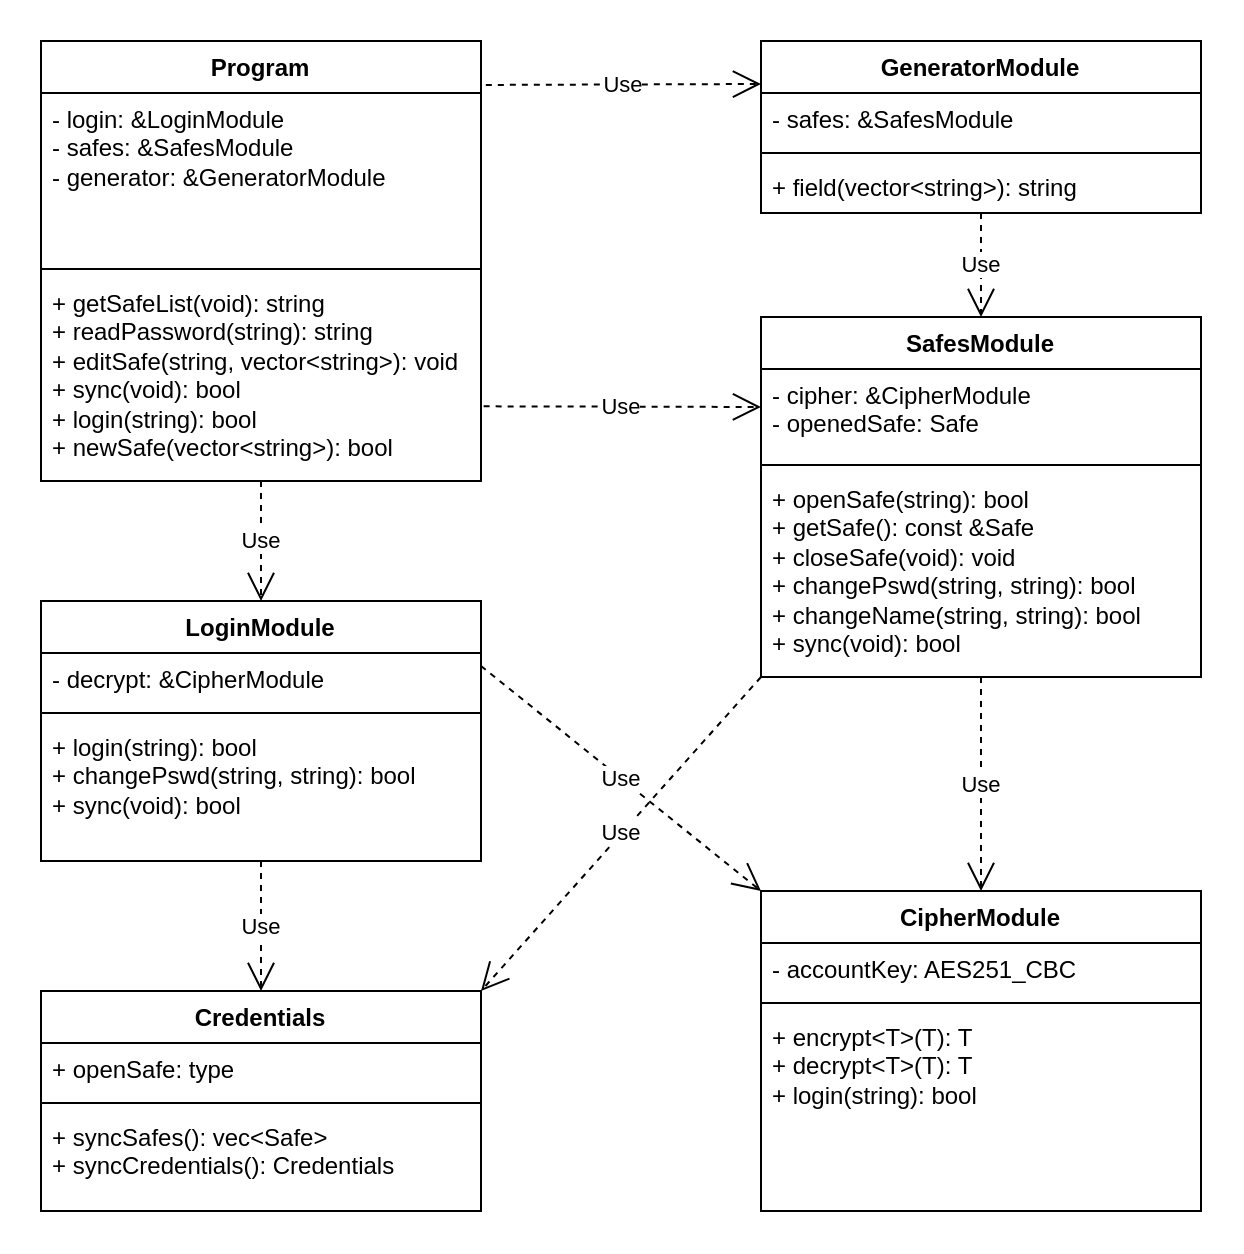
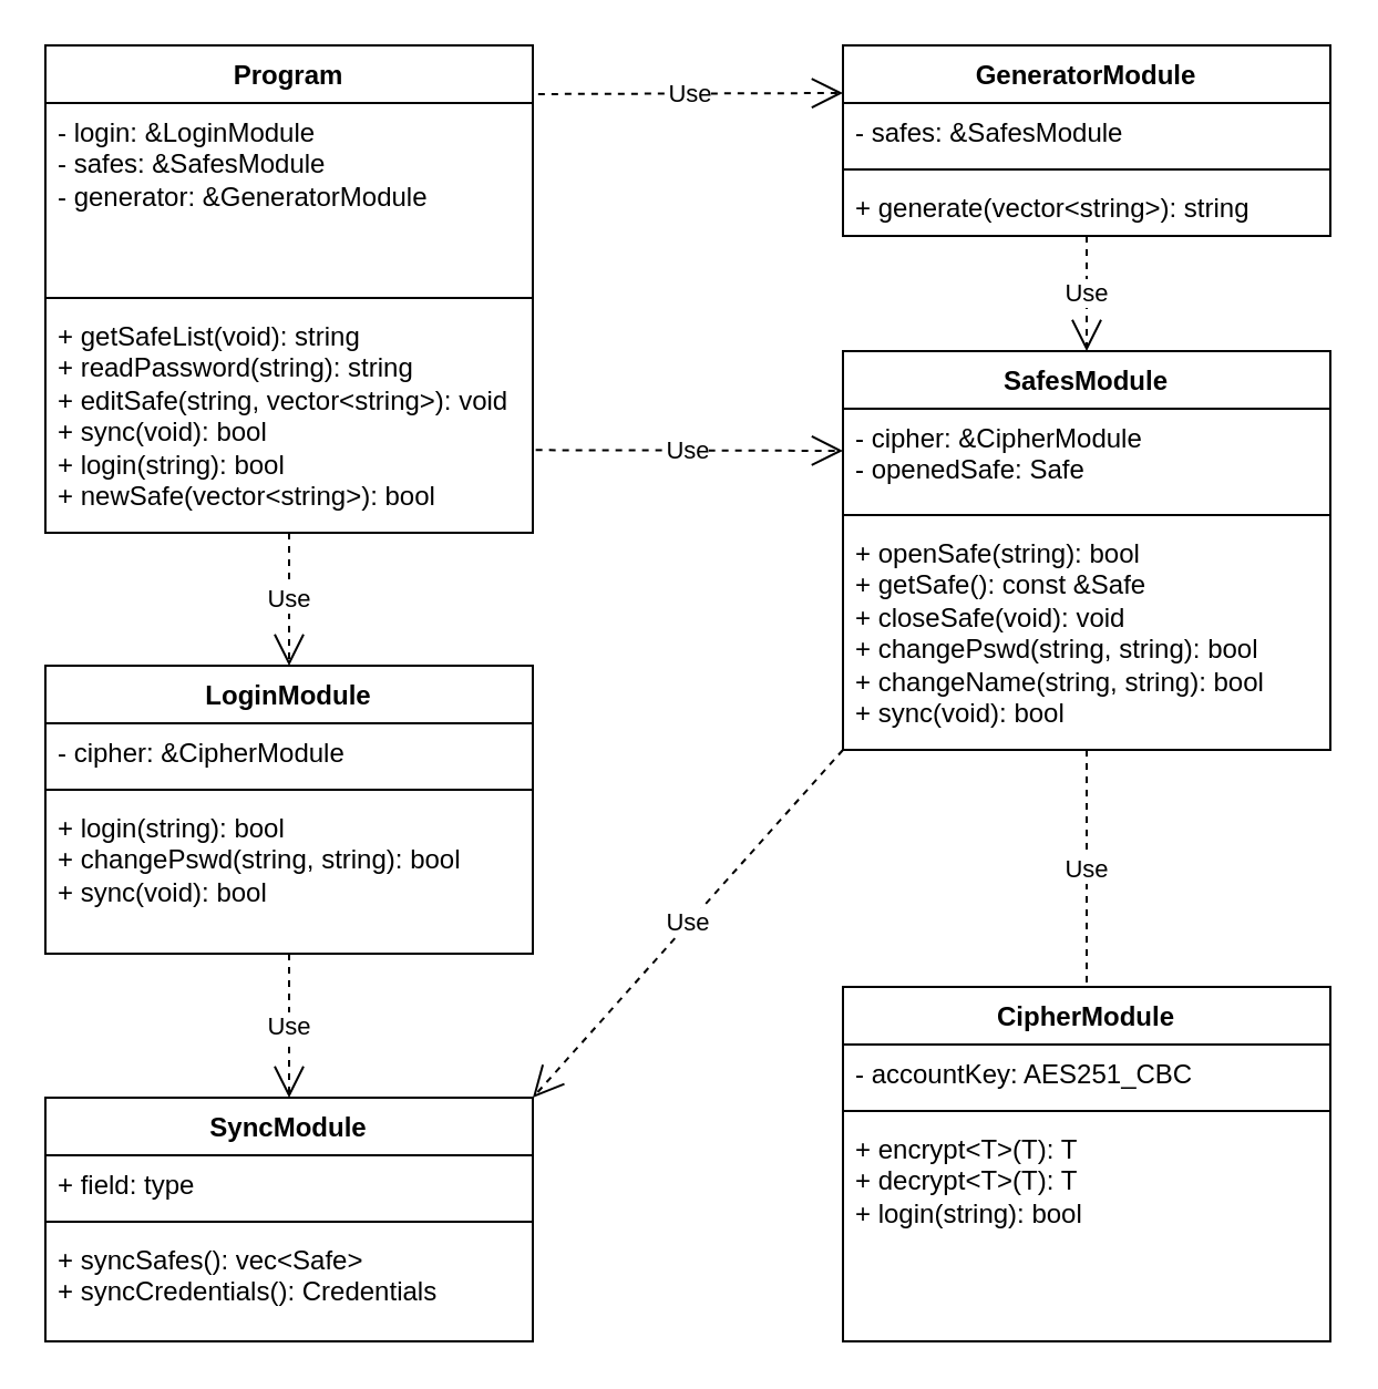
  <mxCell id="0" />
  <mxCell id="1" parent="0" />
  <mxCell id="2" value="Program" style="swimlane;fontStyle=1;align=center;verticalAlign=top;childLayout=stackLayout;horizontal=1;startSize=26;horizontalStack=0;resizeParent=1;resizeParentMax=0;resizeLast=0;collapsible=1;marginBottom=0;whiteSpace=wrap;html=1;" parent="1" vertex="1"><mxGeometry x="20" y="20" width="220" height="220" as="geometry" /></mxCell>
  <mxCell id="3" value="&lt;div&gt;- login: &amp;amp;LoginModule&lt;/div&gt;&lt;div&gt;- safes: &amp;amp;SafesModule&lt;/div&gt;&lt;div&gt;- generator: &amp;amp;GeneratorModule&lt;/div&gt;" style="text;strokeColor=none;fillColor=none;align=left;verticalAlign=top;spacingLeft=4;spacingRight=4;overflow=hidden;rotatable=0;points=[[0,0.5],[1,0.5]];portConstraint=eastwest;whiteSpace=wrap;html=1;" parent="2" vertex="1"><mxGeometry y="26" width="220" height="84" as="geometry" /></mxCell>
  <mxCell id="4" value="" style="line;strokeWidth=1;fillColor=none;align=left;verticalAlign=middle;spacingTop=-1;spacingLeft=3;spacingRight=3;rotatable=0;labelPosition=right;points=[];portConstraint=eastwest;strokeColor=inherit;" parent="2" vertex="1"><mxGeometry y="110" width="220" height="8" as="geometry" /></mxCell>
  <mxCell id="5" value="&lt;div&gt;+ getSafeList(void): string&lt;br&gt;&lt;/div&gt;&lt;div&gt;+ readPassword(string): string&lt;br&gt;&lt;/div&gt;&lt;div&gt;+ editSafe(string, vector&amp;lt;string&amp;gt;): void&lt;br&gt;&lt;/div&gt;&lt;div&gt;+ sync(void): bool&lt;/div&gt;&lt;div&gt;+ login(string): bool&lt;br&gt;&lt;/div&gt;&lt;div&gt;+ newSafe(vector&amp;lt;string&amp;gt;): bool&lt;br&gt;&lt;/div&gt;" style="text;strokeColor=none;fillColor=none;align=left;verticalAlign=top;spacingLeft=4;spacingRight=4;overflow=hidden;rotatable=0;points=[[0,0.5],[1,0.5]];portConstraint=eastwest;whiteSpace=wrap;html=1;" parent="2" vertex="1"><mxGeometry y="118" width="220" height="102" as="geometry" /></mxCell>
  <mxCell id="6" value="GeneratorModule" style="swimlane;fontStyle=1;align=center;verticalAlign=top;childLayout=stackLayout;horizontal=1;startSize=26;horizontalStack=0;resizeParent=1;resizeParentMax=0;resizeLast=0;collapsible=1;marginBottom=0;whiteSpace=wrap;html=1;" parent="1" vertex="1"><mxGeometry x="380" y="20" width="220" height="86" as="geometry" /></mxCell>
  <mxCell id="7" value="- safes: &amp;amp;SafesModule" style="text;strokeColor=none;fillColor=none;align=left;verticalAlign=top;spacingLeft=4;spacingRight=4;overflow=hidden;rotatable=0;points=[[0,0.5],[1,0.5]];portConstraint=eastwest;whiteSpace=wrap;html=1;" parent="6" vertex="1"><mxGeometry y="26" width="220" height="26" as="geometry" /></mxCell>
  <mxCell id="8" value="" style="line;strokeWidth=1;fillColor=none;align=left;verticalAlign=middle;spacingTop=-1;spacingLeft=3;spacingRight=3;rotatable=0;labelPosition=right;points=[];portConstraint=eastwest;strokeColor=inherit;" parent="6" vertex="1"><mxGeometry y="52" width="220" height="8" as="geometry" /></mxCell>
- <mxCell id="9" value="+ field(vector&amp;lt;string&amp;gt;): string" style="text;strokeColor=none;fillColor=none;align=left;verticalAlign=top;spacingLeft=4;spacingRight=4;overflow=hidden;rotatable=0;points=[[0,0.5],[1,0.5]];portConstraint=eastwest;whiteSpace=wrap;html=1;" parent="6" vertex="1"><mxGeometry y="60" width="220" height="26" as="geometry" /></mxCell>
+ <mxCell id="9" value="+ generate(vector&amp;lt;string&amp;gt;): string" style="text;strokeColor=none;fillColor=none;align=left;verticalAlign=top;spacingLeft=4;spacingRight=4;overflow=hidden;rotatable=0;points=[[0,0.5],[1,0.5]];portConstraint=eastwest;whiteSpace=wrap;html=1;" parent="6" vertex="1"><mxGeometry y="60" width="220" height="26" as="geometry" /></mxCell>
  <mxCell id="10" value="SafesModule" style="swimlane;fontStyle=1;align=center;verticalAlign=top;childLayout=stackLayout;horizontal=1;startSize=26;horizontalStack=0;resizeParent=1;resizeParentMax=0;resizeLast=0;collapsible=1;marginBottom=0;whiteSpace=wrap;html=1;" parent="1" vertex="1"><mxGeometry x="380" y="158" width="220" height="180" as="geometry" /></mxCell>
  <mxCell id="11" value="&lt;div&gt;- cipher: &amp;amp;CipherModule&lt;/div&gt;&lt;div&gt;- openedSafe: Safe&lt;br&gt;&lt;/div&gt;" style="text;strokeColor=none;fillColor=none;align=left;verticalAlign=top;spacingLeft=4;spacingRight=4;overflow=hidden;rotatable=0;points=[[0,0.5],[1,0.5]];portConstraint=eastwest;whiteSpace=wrap;html=1;" parent="10" vertex="1"><mxGeometry y="26" width="220" height="44" as="geometry" /></mxCell>
  <mxCell id="12" value="" style="line;strokeWidth=1;fillColor=none;align=left;verticalAlign=middle;spacingTop=-1;spacingLeft=3;spacingRight=3;rotatable=0;labelPosition=right;points=[];portConstraint=eastwest;strokeColor=inherit;" parent="10" vertex="1"><mxGeometry y="70" width="220" height="8" as="geometry" /></mxCell>
  <mxCell id="13" value="&lt;div&gt;+ openSafe(string): bool&lt;/div&gt;&lt;div&gt;+ getSafe(): const &amp;amp;Safe&lt;br&gt;&lt;/div&gt;&lt;div&gt;+ closeSafe(void): void&lt;/div&gt;&lt;div&gt;+ changePswd(string, string): bool&lt;br&gt;&lt;/div&gt;&lt;div&gt;+ changeName(string, string): bool&lt;br&gt;&lt;/div&gt;&lt;div&gt;+ sync(void): bool&lt;br&gt;&lt;/div&gt;" style="text;strokeColor=none;fillColor=none;align=left;verticalAlign=top;spacingLeft=4;spacingRight=4;overflow=hidden;rotatable=0;points=[[0,0.5],[1,0.5]];portConstraint=eastwest;whiteSpace=wrap;html=1;" parent="10" vertex="1"><mxGeometry y="78" width="220" height="102" as="geometry" /></mxCell>
  <mxCell id="14" value="LoginModule" style="swimlane;fontStyle=1;align=center;verticalAlign=top;childLayout=stackLayout;horizontal=1;startSize=26;horizontalStack=0;resizeParent=1;resizeParentMax=0;resizeLast=0;collapsible=1;marginBottom=0;whiteSpace=wrap;html=1;" parent="1" vertex="1"><mxGeometry x="20" y="300" width="220" height="130" as="geometry" /></mxCell>
- <mxCell id="15" value="- decrypt: &amp;amp;CipherModule" style="text;strokeColor=none;fillColor=none;align=left;verticalAlign=top;spacingLeft=4;spacingRight=4;overflow=hidden;rotatable=0;points=[[0,0.5],[1,0.5]];portConstraint=eastwest;whiteSpace=wrap;html=1;" parent="14" vertex="1"><mxGeometry y="26" width="220" height="26" as="geometry" /></mxCell>
+ <mxCell id="15" value="- cipher: &amp;amp;CipherModule" style="text;strokeColor=none;fillColor=none;align=left;verticalAlign=top;spacingLeft=4;spacingRight=4;overflow=hidden;rotatable=0;points=[[0,0.5],[1,0.5]];portConstraint=eastwest;whiteSpace=wrap;html=1;" parent="14" vertex="1"><mxGeometry y="26" width="220" height="26" as="geometry" /></mxCell>
  <mxCell id="16" value="" style="line;strokeWidth=1;fillColor=none;align=left;verticalAlign=middle;spacingTop=-1;spacingLeft=3;spacingRight=3;rotatable=0;labelPosition=right;points=[];portConstraint=eastwest;strokeColor=inherit;" parent="14" vertex="1"><mxGeometry y="52" width="220" height="8" as="geometry" /></mxCell>
  <mxCell id="17" value="&lt;div&gt;+ login(string): bool&lt;/div&gt;&lt;div&gt;+ changePswd(string, string): bool&lt;br&gt;&lt;/div&gt;&lt;div&gt;+ sync(void): bool&lt;br&gt;&lt;/div&gt;" style="text;strokeColor=none;fillColor=none;align=left;verticalAlign=top;spacingLeft=4;spacingRight=4;overflow=hidden;rotatable=0;points=[[0,0.5],[1,0.5]];portConstraint=eastwest;whiteSpace=wrap;html=1;" parent="14" vertex="1"><mxGeometry y="60" width="220" height="70" as="geometry" /></mxCell>
  <mxCell id="18" value="Use" style="endArrow=open;endSize=12;dashed=1;html=1;rounded=0;entryX=0.5;entryY=0;entryDx=0;entryDy=0;exitX=0.5;exitY=1;exitDx=0;exitDy=0;" parent="1" source="2" target="14" edge="1"><mxGeometry width="160" relative="1" as="geometry"><mxPoint x="120" y="250" as="sourcePoint" /><mxPoint x="90" y="250" as="targetPoint" /></mxGeometry></mxCell>
  <mxCell id="19" value="Use" style="endArrow=open;endSize=12;dashed=1;html=1;rounded=0;entryX=0;entryY=0.25;entryDx=0;entryDy=0;exitX=1.011;exitY=-0.048;exitDx=0;exitDy=0;exitPerimeter=0;" parent="1" source="3" target="6" edge="1"><mxGeometry width="160" relative="1" as="geometry"><mxPoint x="220" y="80" as="sourcePoint" /><mxPoint x="500" y="240" as="targetPoint" /></mxGeometry></mxCell>
  <mxCell id="20" value="Use" style="endArrow=open;endSize=12;dashed=1;html=1;rounded=0;exitX=1.006;exitY=0.634;exitDx=0;exitDy=0;exitPerimeter=0;entryX=0;entryY=0.25;entryDx=0;entryDy=0;" parent="1" source="5" target="10" edge="1"><mxGeometry width="160" relative="1" as="geometry"><mxPoint x="340" y="240" as="sourcePoint" /><mxPoint x="500" y="240" as="targetPoint" /></mxGeometry></mxCell>
  <mxCell id="21" value="Use" style="endArrow=open;endSize=12;dashed=1;html=1;rounded=0;exitX=0.5;exitY=1;exitDx=0;exitDy=0;entryX=0.5;entryY=0;entryDx=0;entryDy=0;" parent="1" source="6" target="10" edge="1"><mxGeometry width="160" relative="1" as="geometry"><mxPoint x="510" y="120" as="sourcePoint" /><mxPoint x="510" y="150" as="targetPoint" /></mxGeometry></mxCell>
  <mxCell id="22" value="CipherModule" style="swimlane;fontStyle=1;align=center;verticalAlign=top;childLayout=stackLayout;horizontal=1;startSize=26;horizontalStack=0;resizeParent=1;resizeParentMax=0;resizeLast=0;collapsible=1;marginBottom=0;whiteSpace=wrap;html=1;" parent="1" vertex="1"><mxGeometry x="380" y="445" width="220" height="160" as="geometry" /></mxCell>
  <mxCell id="23" value="- accountKey: AES251_CBC" style="text;strokeColor=none;fillColor=none;align=left;verticalAlign=top;spacingLeft=4;spacingRight=4;overflow=hidden;rotatable=0;points=[[0,0.5],[1,0.5]];portConstraint=eastwest;whiteSpace=wrap;html=1;" parent="22" vertex="1"><mxGeometry y="26" width="220" height="26" as="geometry" /></mxCell>
  <mxCell id="24" value="" style="line;strokeWidth=1;fillColor=none;align=left;verticalAlign=middle;spacingTop=-1;spacingLeft=3;spacingRight=3;rotatable=0;labelPosition=right;points=[];portConstraint=eastwest;strokeColor=inherit;" parent="22" vertex="1"><mxGeometry y="52" width="220" height="8" as="geometry" /></mxCell>
  <mxCell id="25" value="&lt;div&gt;+ encrypt&amp;lt;T&amp;gt;(T): T&lt;br&gt;&lt;/div&gt;&lt;div&gt;+ decrypt&amp;lt;T&amp;gt;(T): T&lt;br&gt;&lt;/div&gt;&lt;div&gt;+ login(string): bool&lt;br&gt;&lt;/div&gt;" style="text;strokeColor=none;fillColor=none;align=left;verticalAlign=top;spacingLeft=4;spacingRight=4;overflow=hidden;rotatable=0;points=[[0,0.5],[1,0.5]];portConstraint=eastwest;whiteSpace=wrap;html=1;" parent="22" vertex="1"><mxGeometry y="60" width="220" height="100" as="geometry" /></mxCell>
- <mxCell id="26" value="Use" style="endArrow=open;endSize=12;dashed=1;html=1;rounded=0;entryX=0;entryY=0;entryDx=0;entryDy=0;exitX=1;exitY=0.25;exitDx=0;exitDy=0;" parent="1" source="14" target="22" edge="1"><mxGeometry width="160" relative="1" as="geometry"><mxPoint x="270" y="340" as="sourcePoint" /><mxPoint x="500" y="240" as="targetPoint" /></mxGeometry></mxCell>
- <mxCell id="27" value="Use" style="endArrow=open;endSize=12;dashed=1;html=1;rounded=0;exitX=0.5;exitY=1;exitDx=0;exitDy=0;entryX=0.5;entryY=0;entryDx=0;entryDy=0;" parent="1" source="10" target="22" edge="1"><mxGeometry width="160" relative="1" as="geometry"><mxPoint x="500" y="380" as="sourcePoint" /><mxPoint x="490" y="390" as="targetPoint" /></mxGeometry></mxCell>
- <mxCell id="28" value="Credentials" style="swimlane;fontStyle=1;align=center;verticalAlign=top;childLayout=stackLayout;horizontal=1;startSize=26;horizontalStack=0;resizeParent=1;resizeParentMax=0;resizeLast=0;collapsible=1;marginBottom=0;whiteSpace=wrap;html=1;" parent="1" vertex="1"><mxGeometry x="20" y="495" width="220" height="110" as="geometry" /></mxCell>
- <mxCell id="29" value="+ openSafe: type" style="text;strokeColor=none;fillColor=none;align=left;verticalAlign=top;spacingLeft=4;spacingRight=4;overflow=hidden;rotatable=0;points=[[0,0.5],[1,0.5]];portConstraint=eastwest;whiteSpace=wrap;html=1;" parent="28" vertex="1"><mxGeometry y="26" width="220" height="26" as="geometry" /></mxCell>
+ <mxCell id="27" value="Use" style="endArrow=none;endSize=12;dashed=1;html=1;rounded=0;exitX=0.5;exitY=1;exitDx=0;exitDy=0;entryX=0.5;entryY=0;entryDx=0;entryDy=0;" parent="1" source="10" target="22" edge="1"><mxGeometry width="160" relative="1" as="geometry"><mxPoint x="500" y="380" as="sourcePoint" /><mxPoint x="490" y="390" as="targetPoint" /></mxGeometry></mxCell>
+ <mxCell id="28" value="SyncModule" style="swimlane;fontStyle=1;align=center;verticalAlign=top;childLayout=stackLayout;horizontal=1;startSize=26;horizontalStack=0;resizeParent=1;resizeParentMax=0;resizeLast=0;collapsible=1;marginBottom=0;whiteSpace=wrap;html=1;" parent="1" vertex="1"><mxGeometry x="20" y="495" width="220" height="110" as="geometry" /></mxCell>
+ <mxCell id="29" value="+ field: type" style="text;strokeColor=none;fillColor=none;align=left;verticalAlign=top;spacingLeft=4;spacingRight=4;overflow=hidden;rotatable=0;points=[[0,0.5],[1,0.5]];portConstraint=eastwest;whiteSpace=wrap;html=1;" parent="28" vertex="1"><mxGeometry y="26" width="220" height="26" as="geometry" /></mxCell>
  <mxCell id="30" value="" style="line;strokeWidth=1;fillColor=none;align=left;verticalAlign=middle;spacingTop=-1;spacingLeft=3;spacingRight=3;rotatable=0;labelPosition=right;points=[];portConstraint=eastwest;strokeColor=inherit;" parent="28" vertex="1"><mxGeometry y="52" width="220" height="8" as="geometry" /></mxCell>
  <mxCell id="31" value="&lt;div&gt;+ syncSafes(): vec&amp;lt;Safe&amp;gt;&lt;br&gt;&lt;/div&gt;&lt;div&gt;+ syncCredentials(): Credentials&lt;br&gt;&lt;/div&gt;" style="text;strokeColor=none;fillColor=none;align=left;verticalAlign=top;spacingLeft=4;spacingRight=4;overflow=hidden;rotatable=0;points=[[0,0.5],[1,0.5]];portConstraint=eastwest;whiteSpace=wrap;html=1;" parent="28" vertex="1"><mxGeometry y="60" width="220" height="50" as="geometry" /></mxCell>
  <mxCell id="32" value="Use" style="endArrow=open;endSize=12;dashed=1;html=1;rounded=0;entryX=0.5;entryY=0;entryDx=0;entryDy=0;exitX=0.5;exitY=1;exitDx=0;exitDy=0;" parent="1" source="14" target="28" edge="1"><mxGeometry width="160" relative="1" as="geometry"><mxPoint x="130" y="480" as="sourcePoint" /><mxPoint x="500" y="320" as="targetPoint" /></mxGeometry></mxCell>
  <mxCell id="33" value="Use" style="endArrow=open;endSize=12;dashed=1;html=1;rounded=0;entryX=1;entryY=0;entryDx=0;entryDy=0;exitX=0;exitY=1;exitDx=0;exitDy=0;" parent="1" source="10" target="28" edge="1"><mxGeometry width="160" relative="1" as="geometry"><mxPoint x="410" y="370" as="sourcePoint" /><mxPoint x="500" y="320" as="targetPoint" /></mxGeometry></mxCell>
